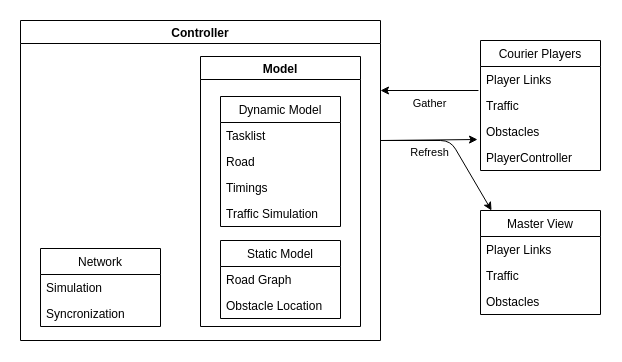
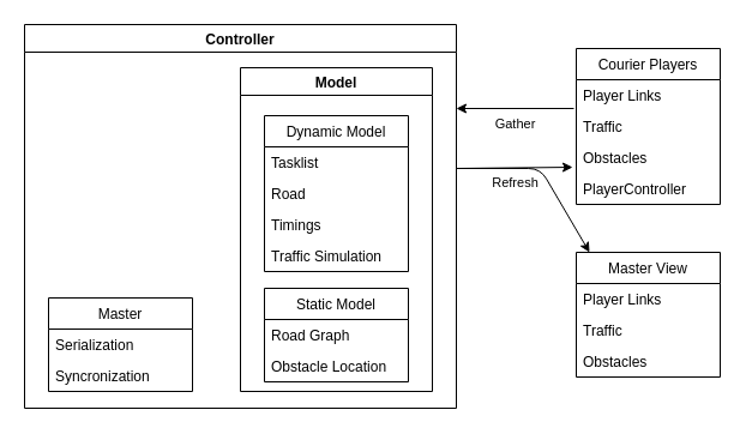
  <mxCell id="0" />
  <mxCell id="1" parent="0" />
  <mxCell id="2" value="Controller" style="swimlane;" vertex="1" parent="1"><mxGeometry x="20" y="20" width="360" height="320" as="geometry" /></mxCell>
  <mxCell id="3" value="Model" style="swimlane;" vertex="1" parent="2"><mxGeometry x="180" y="36" width="160" height="270" as="geometry" /></mxCell>
  <mxCell id="4" value="Dynamic Model" style="swimlane;fontStyle=0;childLayout=stackLayout;horizontal=1;startSize=26;horizontalStack=0;resizeParent=1;resizeParentMax=0;resizeLast=0;collapsible=1;marginBottom=0;" vertex="1" parent="3"><mxGeometry x="20" y="40" width="120" height="130" as="geometry" /></mxCell>
  <mxCell id="5" value="Tasklist" style="text;strokeColor=none;fillColor=none;align=left;verticalAlign=top;spacingLeft=4;spacingRight=4;overflow=hidden;rotatable=0;points=[[0,0.5],[1,0.5]];portConstraint=eastwest;" vertex="1" parent="4"><mxGeometry y="26" width="120" height="26" as="geometry" /></mxCell>
  <mxCell id="6" value="Road" style="text;strokeColor=none;fillColor=none;align=left;verticalAlign=top;spacingLeft=4;spacingRight=4;overflow=hidden;rotatable=0;points=[[0,0.5],[1,0.5]];portConstraint=eastwest;" vertex="1" parent="4"><mxGeometry y="52" width="120" height="26" as="geometry" /></mxCell>
  <mxCell id="7" value="Timings" style="text;strokeColor=none;fillColor=none;align=left;verticalAlign=top;spacingLeft=4;spacingRight=4;overflow=hidden;rotatable=0;points=[[0,0.5],[1,0.5]];portConstraint=eastwest;" vertex="1" parent="4"><mxGeometry y="78" width="120" height="26" as="geometry" /></mxCell>
  <mxCell id="8" value="Traffic Simulation" style="text;strokeColor=none;fillColor=none;align=left;verticalAlign=top;spacingLeft=4;spacingRight=4;overflow=hidden;rotatable=0;points=[[0,0.5],[1,0.5]];portConstraint=eastwest;" vertex="1" parent="4"><mxGeometry y="104" width="120" height="26" as="geometry" /></mxCell>
  <mxCell id="9" value="Static Model" style="swimlane;fontStyle=0;childLayout=stackLayout;horizontal=1;startSize=26;horizontalStack=0;resizeParent=1;resizeParentMax=0;resizeLast=0;collapsible=1;marginBottom=0;" vertex="1" parent="3"><mxGeometry x="20" y="184" width="120" height="78" as="geometry" /></mxCell>
  <mxCell id="10" value="Road Graph" style="text;strokeColor=none;fillColor=none;align=left;verticalAlign=top;spacingLeft=4;spacingRight=4;overflow=hidden;rotatable=0;points=[[0,0.5],[1,0.5]];portConstraint=eastwest;" vertex="1" parent="9"><mxGeometry y="26" width="120" height="26" as="geometry" /></mxCell>
  <mxCell id="11" value="Obstacle Location" style="text;strokeColor=none;fillColor=none;align=left;verticalAlign=top;spacingLeft=4;spacingRight=4;overflow=hidden;rotatable=0;points=[[0,0.5],[1,0.5]];portConstraint=eastwest;" vertex="1" parent="9"><mxGeometry y="52" width="120" height="26" as="geometry" /></mxCell>
- <mxCell id="12" value="Network" style="swimlane;fontStyle=0;childLayout=stackLayout;horizontal=1;startSize=26;horizontalStack=0;resizeParent=1;resizeParentMax=0;resizeLast=0;collapsible=1;marginBottom=0;" vertex="1" parent="2"><mxGeometry x="20" y="228" width="120" height="78" as="geometry" /></mxCell>
- <mxCell id="13" value="Simulation" style="text;strokeColor=none;fillColor=none;align=left;verticalAlign=top;spacingLeft=4;spacingRight=4;overflow=hidden;rotatable=0;points=[[0,0.5],[1,0.5]];portConstraint=eastwest;" vertex="1" parent="12"><mxGeometry y="26" width="120" height="26" as="geometry" /></mxCell>
+ <mxCell id="12" value="Master" style="swimlane;fontStyle=0;childLayout=stackLayout;horizontal=1;startSize=26;horizontalStack=0;resizeParent=1;resizeParentMax=0;resizeLast=0;collapsible=1;marginBottom=0;" vertex="1" parent="2"><mxGeometry x="20" y="228" width="120" height="78" as="geometry" /></mxCell>
+ <mxCell id="13" value="Serialization" style="text;strokeColor=none;fillColor=none;align=left;verticalAlign=top;spacingLeft=4;spacingRight=4;overflow=hidden;rotatable=0;points=[[0,0.5],[1,0.5]];portConstraint=eastwest;" vertex="1" parent="12"><mxGeometry y="26" width="120" height="26" as="geometry" /></mxCell>
  <mxCell id="14" value="Syncronization" style="text;strokeColor=none;fillColor=none;align=left;verticalAlign=top;spacingLeft=4;spacingRight=4;overflow=hidden;rotatable=0;points=[[0,0.5],[1,0.5]];portConstraint=eastwest;" vertex="1" parent="12"><mxGeometry y="52" width="120" height="26" as="geometry" /></mxCell>
  <mxCell id="15" value="Courier Players" style="swimlane;fontStyle=0;childLayout=stackLayout;horizontal=1;startSize=26;horizontalStack=0;resizeParent=1;resizeParentMax=0;resizeLast=0;collapsible=1;marginBottom=0;" vertex="1" parent="1"><mxGeometry x="480" y="40" width="120" height="130" as="geometry" /></mxCell>
  <mxCell id="16" value="Player Links&#10;" style="text;strokeColor=none;fillColor=none;align=left;verticalAlign=top;spacingLeft=4;spacingRight=4;overflow=hidden;rotatable=0;points=[[0,0.5],[1,0.5]];portConstraint=eastwest;" vertex="1" parent="15"><mxGeometry y="26" width="120" height="26" as="geometry" /></mxCell>
  <mxCell id="17" value="Traffic" style="text;strokeColor=none;fillColor=none;align=left;verticalAlign=top;spacingLeft=4;spacingRight=4;overflow=hidden;rotatable=0;points=[[0,0.5],[1,0.5]];portConstraint=eastwest;" vertex="1" parent="15"><mxGeometry y="52" width="120" height="26" as="geometry" /></mxCell>
  <mxCell id="18" value="Obstacles" style="text;strokeColor=none;fillColor=none;align=left;verticalAlign=top;spacingLeft=4;spacingRight=4;overflow=hidden;rotatable=0;points=[[0,0.5],[1,0.5]];portConstraint=eastwest;" vertex="1" parent="15"><mxGeometry y="78" width="120" height="26" as="geometry" /></mxCell>
  <mxCell id="19" value="PlayerController" style="text;strokeColor=none;fillColor=none;align=left;verticalAlign=top;spacingLeft=4;spacingRight=4;overflow=hidden;rotatable=0;points=[[0,0.5],[1,0.5]];portConstraint=eastwest;" vertex="1" parent="15"><mxGeometry y="104" width="120" height="26" as="geometry" /></mxCell>
  <mxCell id="20" value="Master View" style="swimlane;fontStyle=0;childLayout=stackLayout;horizontal=1;startSize=26;horizontalStack=0;resizeParent=1;resizeParentMax=0;resizeLast=0;collapsible=1;marginBottom=0;" vertex="1" parent="1"><mxGeometry x="480" y="210" width="120" height="104" as="geometry" /></mxCell>
  <mxCell id="21" value="Player Links&#10;" style="text;strokeColor=none;fillColor=none;align=left;verticalAlign=top;spacingLeft=4;spacingRight=4;overflow=hidden;rotatable=0;points=[[0,0.5],[1,0.5]];portConstraint=eastwest;" vertex="1" parent="20"><mxGeometry y="26" width="120" height="26" as="geometry" /></mxCell>
  <mxCell id="22" value="Traffic" style="text;strokeColor=none;fillColor=none;align=left;verticalAlign=top;spacingLeft=4;spacingRight=4;overflow=hidden;rotatable=0;points=[[0,0.5],[1,0.5]];portConstraint=eastwest;" vertex="1" parent="20"><mxGeometry y="52" width="120" height="26" as="geometry" /></mxCell>
  <mxCell id="23" value="Obstacles" style="text;strokeColor=none;fillColor=none;align=left;verticalAlign=top;spacingLeft=4;spacingRight=4;overflow=hidden;rotatable=0;points=[[0,0.5],[1,0.5]];portConstraint=eastwest;" vertex="1" parent="20"><mxGeometry y="78" width="120" height="26" as="geometry" /></mxCell>
  <mxCell id="24" value="Refresh" style="endArrow=classic;html=1;entryX=-0.025;entryY=0.808;entryDx=0;entryDy=0;entryPerimeter=0;horizontal=1;verticalAlign=top;" edge="1" parent="1" target="18"><mxGeometry width="50" height="50" relative="1" as="geometry"><mxPoint x="380" y="140" as="sourcePoint" /><mxPoint x="360" y="130" as="targetPoint" /></mxGeometry></mxCell>
  <mxCell id="25" value="" style="endArrow=classic;html=1;entryX=0.092;entryY=0;entryDx=0;entryDy=0;entryPerimeter=0;" edge="1" parent="1" target="20"><mxGeometry width="50" height="50" relative="1" as="geometry"><mxPoint x="380" y="140" as="sourcePoint" /><mxPoint x="470" y="159.998" as="targetPoint" /><Array as="points"><mxPoint x="450" y="140" /></Array></mxGeometry></mxCell>
  <mxCell id="26" value="Gather" style="endArrow=classic;html=1;horizontal=1;verticalAlign=top;exitX=-0.017;exitY=0.923;exitDx=0;exitDy=0;exitPerimeter=0;" edge="1" parent="1" source="16"><mxGeometry width="50" height="50" relative="1" as="geometry"><mxPoint x="390" y="150" as="sourcePoint" /><mxPoint x="380" y="90" as="targetPoint" /></mxGeometry></mxCell>
